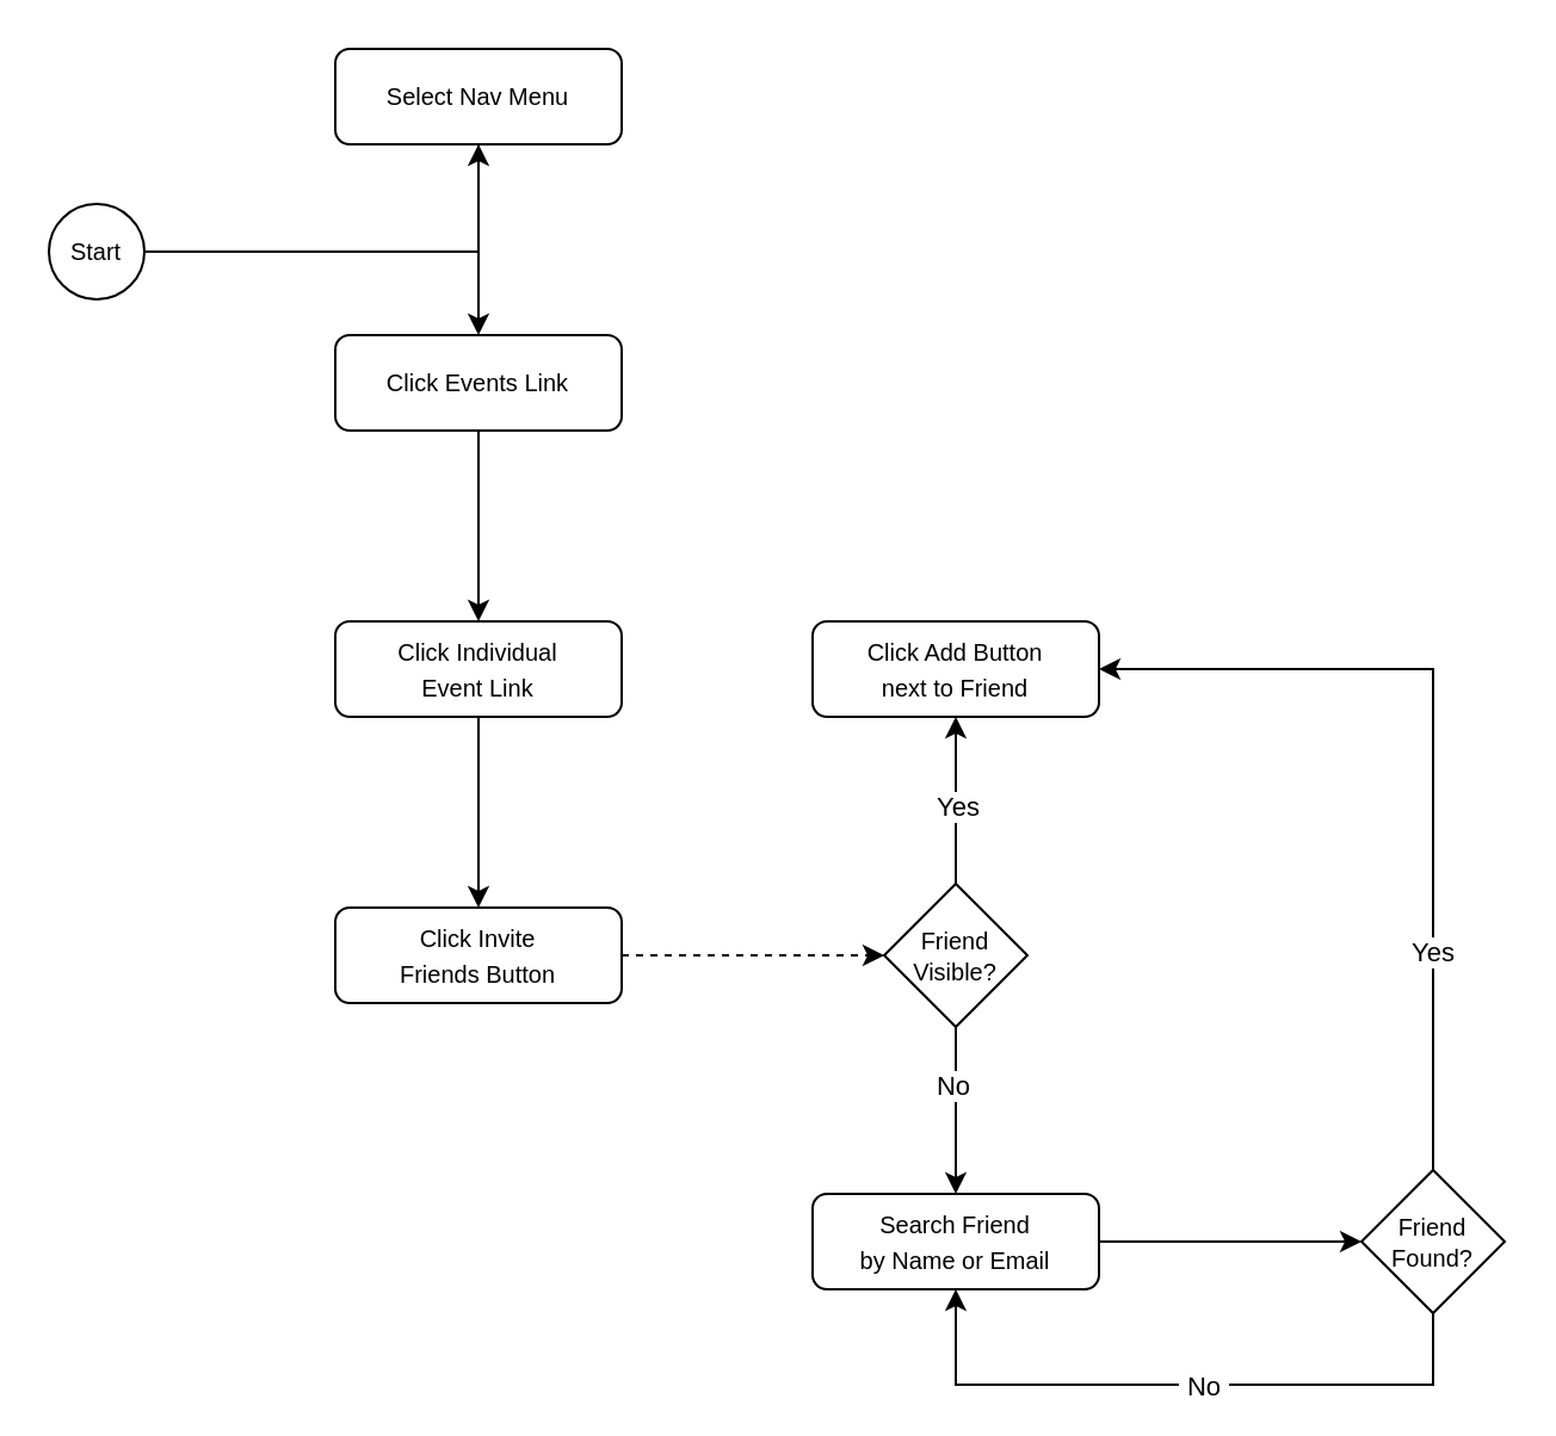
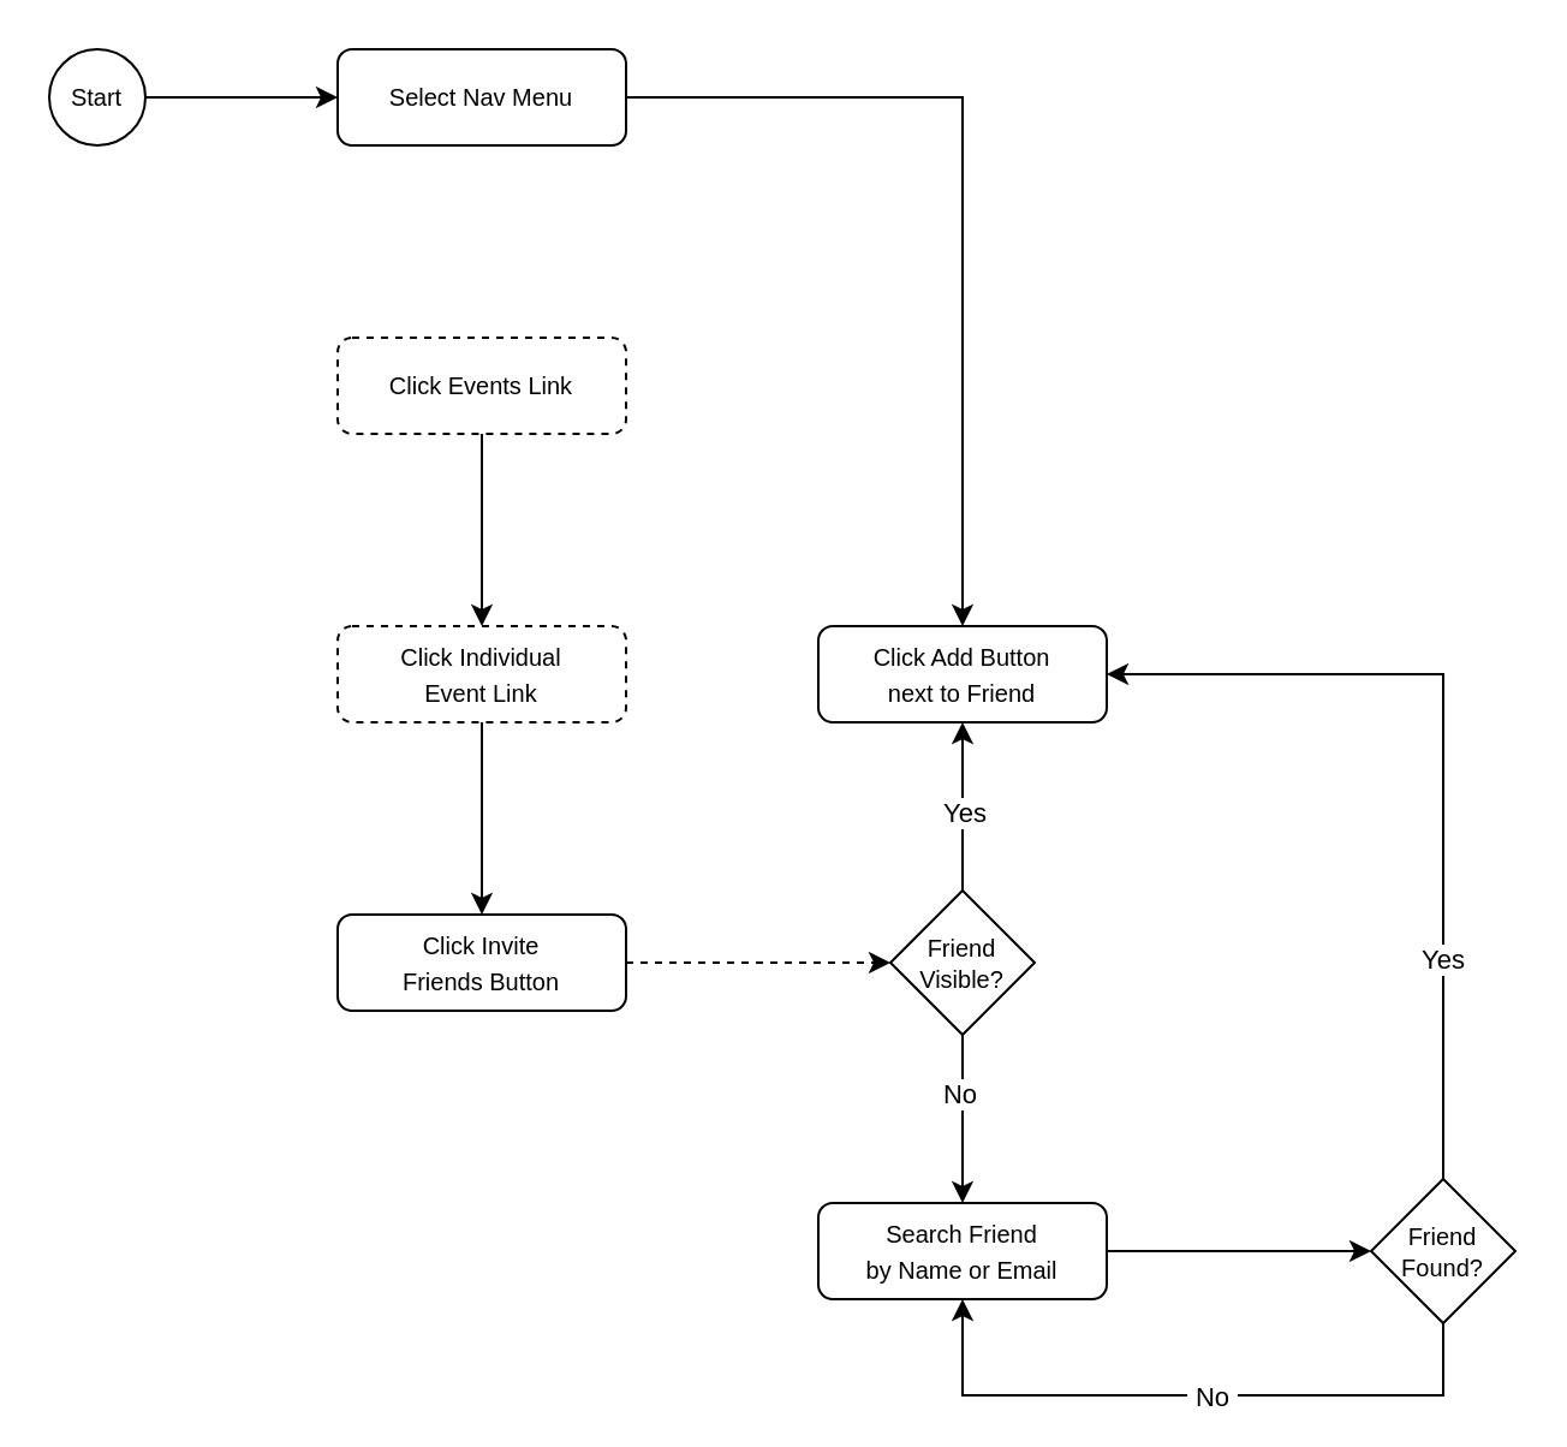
  <mxCell id="0" />
  <mxCell id="1" parent="0" />
  <mxCell id="2" value="" style="edgeStyle=orthogonalEdgeStyle;rounded=0;orthogonalLoop=1;jettySize=auto;html=1;" edge="1" parent="1" source="3" target="5"><mxGeometry relative="1" as="geometry" /></mxCell>
- <mxCell id="3" value="&lt;p style=&quot;line-height: 90%;&quot;&gt;&lt;font style=&quot;font-size: 10px;&quot;&gt;Start&lt;/font&gt;&lt;/p&gt;" style="ellipse;whiteSpace=wrap;html=1;aspect=fixed;" vertex="1" parent="1"><mxGeometry x="20" y="85" width="40" height="40" as="geometry" /></mxCell>
- <mxCell id="4" value="" style="edgeStyle=orthogonalEdgeStyle;rounded=0;orthogonalLoop=1;jettySize=auto;html=1;" edge="1" parent="1" source="5" target="7"><mxGeometry relative="1" as="geometry" /></mxCell>
+ <mxCell id="3" value="&lt;p style=&quot;line-height: 90%;&quot;&gt;&lt;font style=&quot;font-size: 10px;&quot;&gt;Start&lt;/font&gt;&lt;/p&gt;" style="ellipse;whiteSpace=wrap;html=1;aspect=fixed;" vertex="1" parent="1"><mxGeometry x="20" y="20" width="40" height="40" as="geometry" /></mxCell>
+ <mxCell id="4" value="" style="edgeStyle=orthogonalEdgeStyle;rounded=0;orthogonalLoop=1;jettySize=auto;html=1;" edge="1" parent="1" source="5" target="17"><mxGeometry relative="1" as="geometry" /></mxCell>
  <mxCell id="5" value="&lt;font style=&quot;font-size: 10px;&quot;&gt;Select Nav Menu&lt;/font&gt;" style="rounded=1;whiteSpace=wrap;html=1;" vertex="1" parent="1"><mxGeometry x="140" y="20" width="120" height="40" as="geometry" /></mxCell>
  <mxCell id="6" value="" style="edgeStyle=orthogonalEdgeStyle;rounded=0;orthogonalLoop=1;jettySize=auto;html=1;" edge="1" parent="1" source="7" target="9"><mxGeometry relative="1" as="geometry" /></mxCell>
- <mxCell id="7" value="&lt;font style=&quot;font-size: 10px;&quot;&gt;Click Events&amp;nbsp;Link&lt;/font&gt;" style="rounded=1;whiteSpace=wrap;html=1;" vertex="1" parent="1"><mxGeometry x="140" y="140" width="120" height="40" as="geometry" /></mxCell>
+ <mxCell id="7" value="&lt;font style=&quot;font-size: 10px;&quot;&gt;Click Events&amp;nbsp;Link&lt;/font&gt;" style="rounded=1;whiteSpace=wrap;html=1;dashed=1;" vertex="1" parent="1"><mxGeometry x="140" y="140" width="120" height="40" as="geometry" /></mxCell>
  <mxCell id="8" value="" style="edgeStyle=orthogonalEdgeStyle;rounded=0;orthogonalLoop=1;jettySize=auto;html=1;" edge="1" parent="1" source="9" target="11"><mxGeometry relative="1" as="geometry" /></mxCell>
- <mxCell id="9" value="&lt;font style=&quot;font-size: 10px;&quot;&gt;Click Individual&lt;br&gt;Event Link&lt;/font&gt;" style="rounded=1;whiteSpace=wrap;html=1;" vertex="1" parent="1"><mxGeometry x="140" y="260" width="120" height="40" as="geometry" /></mxCell>
+ <mxCell id="9" value="&lt;font style=&quot;font-size: 10px;&quot;&gt;Click Individual&lt;br&gt;Event Link&lt;/font&gt;" style="rounded=1;whiteSpace=wrap;html=1;dashed=1;" vertex="1" parent="1"><mxGeometry x="140" y="260" width="120" height="40" as="geometry" /></mxCell>
  <mxCell id="10" value="" style="edgeStyle=orthogonalEdgeStyle;rounded=0;orthogonalLoop=1;jettySize=auto;html=1;dashed=1;" edge="1" parent="1" source="11" target="16"><mxGeometry relative="1" as="geometry" /></mxCell>
  <mxCell id="11" value="&lt;font style=&quot;font-size: 10px;&quot;&gt;Click Invite &lt;br&gt;Friends Button&lt;/font&gt;" style="rounded=1;whiteSpace=wrap;html=1;" vertex="1" parent="1"><mxGeometry x="140" y="380" width="120" height="40" as="geometry" /></mxCell>
  <mxCell id="12" value="" style="edgeStyle=orthogonalEdgeStyle;rounded=0;orthogonalLoop=1;jettySize=auto;html=1;" edge="1" parent="1" source="16" target="17"><mxGeometry relative="1" as="geometry" /></mxCell>
  <mxCell id="13" value="Yes" style="edgeLabel;html=1;align=center;verticalAlign=middle;resizable=0;points=[];" vertex="1" connectable="0" parent="12"><mxGeometry x="-0.051" relative="1" as="geometry"><mxPoint as="offset" /></mxGeometry></mxCell>
  <mxCell id="14" value="" style="edgeStyle=orthogonalEdgeStyle;rounded=0;orthogonalLoop=1;jettySize=auto;html=1;" edge="1" parent="1" source="16" target="19"><mxGeometry relative="1" as="geometry" /></mxCell>
  <mxCell id="15" value="No" style="edgeLabel;html=1;align=center;verticalAlign=middle;resizable=0;points=[];" vertex="1" connectable="0" parent="14"><mxGeometry x="-0.321" y="-2" relative="1" as="geometry"><mxPoint as="offset" /></mxGeometry></mxCell>
  <mxCell id="16" value="&lt;p style=&quot;line-height: 100%;&quot;&gt;&lt;span style=&quot;font-size: 10px;&quot;&gt;Friend Visible?&lt;/span&gt;&lt;/p&gt;" style="rhombus;whiteSpace=wrap;html=1;" vertex="1" parent="1"><mxGeometry x="370" y="370" width="60" height="60" as="geometry" /></mxCell>
  <mxCell id="17" value="&lt;font style=&quot;font-size: 10px;&quot;&gt;Click Add Button&lt;br&gt;next to Friend&lt;br&gt;&lt;/font&gt;" style="rounded=1;whiteSpace=wrap;html=1;" vertex="1" parent="1"><mxGeometry x="340" y="260" width="120" height="40" as="geometry" /></mxCell>
  <mxCell id="18" value="" style="edgeStyle=orthogonalEdgeStyle;rounded=0;orthogonalLoop=1;jettySize=auto;html=1;" edge="1" parent="1" source="19" target="24"><mxGeometry relative="1" as="geometry" /></mxCell>
  <mxCell id="19" value="&lt;font style=&quot;font-size: 10px;&quot;&gt;Search Friend&lt;br&gt;by Name or Email&lt;br&gt;&lt;/font&gt;" style="rounded=1;whiteSpace=wrap;html=1;" vertex="1" parent="1"><mxGeometry x="340" y="500" width="120" height="40" as="geometry" /></mxCell>
  <mxCell id="20" style="edgeStyle=orthogonalEdgeStyle;rounded=0;orthogonalLoop=1;jettySize=auto;html=1;entryX=0.5;entryY=1;entryDx=0;entryDy=0;exitX=0.5;exitY=1;exitDx=0;exitDy=0;" edge="1" parent="1" source="24" target="19"><mxGeometry relative="1" as="geometry"><Array as="points"><mxPoint x="600" y="580" /><mxPoint x="400" y="580" /></Array></mxGeometry></mxCell>
  <mxCell id="21" value="&amp;nbsp;No&amp;nbsp;" style="edgeLabel;html=1;align=center;verticalAlign=middle;resizable=0;points=[];" vertex="1" connectable="0" parent="20"><mxGeometry x="-0.059" relative="1" as="geometry"><mxPoint as="offset" /></mxGeometry></mxCell>
  <mxCell id="22" style="edgeStyle=orthogonalEdgeStyle;rounded=0;orthogonalLoop=1;jettySize=auto;html=1;entryX=1;entryY=0.5;entryDx=0;entryDy=0;exitX=0.5;exitY=0;exitDx=0;exitDy=0;" edge="1" parent="1" source="24" target="17"><mxGeometry relative="1" as="geometry" /></mxCell>
  <mxCell id="23" value="Yes" style="edgeLabel;html=1;align=center;verticalAlign=middle;resizable=0;points=[];" vertex="1" connectable="0" parent="22"><mxGeometry x="-0.472" y="1" relative="1" as="geometry"><mxPoint as="offset" /></mxGeometry></mxCell>
  <mxCell id="24" value="&lt;p style=&quot;line-height: 100%;&quot;&gt;&lt;span style=&quot;font-size: 10px;&quot;&gt;Friend Found?&lt;/span&gt;&lt;/p&gt;" style="rhombus;whiteSpace=wrap;html=1;" vertex="1" parent="1"><mxGeometry x="570" y="490" width="60" height="60" as="geometry" /></mxCell>
